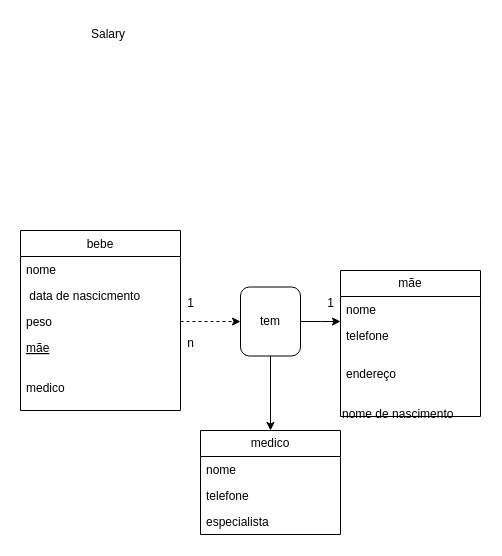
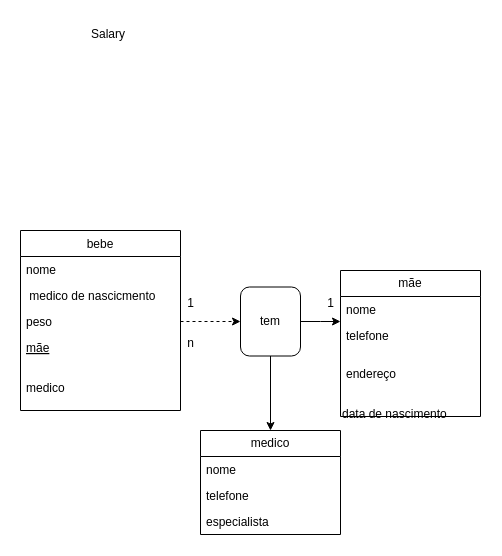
  <mxCell id="0" />
  <mxCell id="1" parent="0" />
  <mxCell id="2" value="bebe" style="swimlane;fontStyle=0;align=center;verticalAlign=top;childLayout=stackLayout;horizontal=1;startSize=26;horizontalStack=0;resizeParent=1;resizeLast=0;collapsible=1;marginBottom=0;rounded=0;shadow=0;strokeWidth=1;" parent="1" vertex="1"><mxGeometry x="20" y="230" width="160" height="180" as="geometry"><mxRectangle x="130" y="380" width="160" height="26" as="alternateBounds" /></mxGeometry></mxCell>
  <mxCell id="3" value="nome" style="text;align=left;verticalAlign=top;spacingLeft=4;spacingRight=4;overflow=hidden;rotatable=0;points=[[0,0.5],[1,0.5]];portConstraint=eastwest;" parent="2" vertex="1"><mxGeometry y="26" width="160" height="26" as="geometry" /></mxCell>
- <mxCell id="4" value=" data de nascicmento" style="text;align=left;verticalAlign=top;spacingLeft=4;spacingRight=4;overflow=hidden;rotatable=0;points=[[0,0.5],[1,0.5]];portConstraint=eastwest;rounded=0;shadow=0;html=0;" parent="2" vertex="1"><mxGeometry y="52" width="160" height="26" as="geometry" /></mxCell>
+ <mxCell id="4" value=" medico de nascicmento" style="text;align=left;verticalAlign=top;spacingLeft=4;spacingRight=4;overflow=hidden;rotatable=0;points=[[0,0.5],[1,0.5]];portConstraint=eastwest;rounded=0;shadow=0;html=0;" parent="2" vertex="1"><mxGeometry y="52" width="160" height="26" as="geometry" /></mxCell>
  <mxCell id="5" value="peso" style="text;align=left;verticalAlign=top;spacingLeft=4;spacingRight=4;overflow=hidden;rotatable=0;points=[[0,0.5],[1,0.5]];portConstraint=eastwest;" parent="2" vertex="1"><mxGeometry y="78" width="160" height="26" as="geometry" /></mxCell>
  <mxCell id="6" value="mãe" style="text;align=left;verticalAlign=top;spacingLeft=4;spacingRight=4;overflow=hidden;rotatable=0;points=[[0,0.5],[1,0.5]];portConstraint=eastwest;fontStyle=4" parent="2" vertex="1"><mxGeometry y="104" width="160" height="26" as="geometry" /></mxCell>
  <mxCell id="7" value="&#10;medico&#10;" style="text;align=left;verticalAlign=top;spacingLeft=4;spacingRight=4;overflow=hidden;rotatable=0;points=[[0,0.5],[1,0.5]];portConstraint=eastwest;" vertex="1" parent="2"><mxGeometry y="130" width="160" height="30" as="geometry" /></mxCell>
  <mxCell id="8" value="Salary" style="text;align=left;verticalAlign=top;spacingLeft=4;spacingRight=4;overflow=hidden;rotatable=0;points=[[0,0.5],[1,0.5]];portConstraint=eastwest;" parent="1" vertex="1"><mxGeometry x="85" y="20" width="160" height="26" as="geometry" /></mxCell>
  <mxCell id="9" style="edgeStyle=orthogonalEdgeStyle;rounded=0;orthogonalLoop=1;jettySize=auto;html=1;exitX=1;exitY=0.5;exitDx=0;exitDy=0;" edge="1" parent="1" source="11"><mxGeometry relative="1" as="geometry"><mxPoint x="340" y="321" as="targetPoint" /></mxGeometry></mxCell>
  <mxCell id="10" style="edgeStyle=orthogonalEdgeStyle;rounded=0;orthogonalLoop=1;jettySize=auto;html=1;exitX=0.5;exitY=1;exitDx=0;exitDy=0;" edge="1" parent="1" source="11" target="21"><mxGeometry relative="1" as="geometry"><mxPoint x="270" y="420" as="targetPoint" /></mxGeometry></mxCell>
  <mxCell id="11" value="tem" style="whiteSpace=wrap;html=1;rounded=1;" vertex="1" parent="1"><mxGeometry x="240" y="286.5" width="60" height="69" as="geometry" /></mxCell>
  <mxCell id="12" style="edgeStyle=orthogonalEdgeStyle;rounded=0;orthogonalLoop=1;jettySize=auto;html=1;exitX=1;exitY=0.5;exitDx=0;exitDy=0;dashed=1;" edge="1" parent="1" source="5" target="11"><mxGeometry relative="1" as="geometry"><mxPoint x="260" y="321" as="targetPoint" /></mxGeometry></mxCell>
  <mxCell id="13" value="mãe" style="swimlane;fontStyle=0;childLayout=stackLayout;horizontal=1;startSize=26;fillColor=none;horizontalStack=0;resizeParent=1;resizeParentMax=0;resizeLast=0;collapsible=1;marginBottom=0;whiteSpace=wrap;html=1;" vertex="1" parent="1"><mxGeometry x="340" y="270" width="140" height="146" as="geometry" /></mxCell>
  <mxCell id="14" value="nome" style="text;strokeColor=none;fillColor=none;align=left;verticalAlign=top;spacingLeft=4;spacingRight=4;overflow=hidden;rotatable=0;points=[[0,0.5],[1,0.5]];portConstraint=eastwest;whiteSpace=wrap;html=1;" vertex="1" parent="13"><mxGeometry y="26" width="140" height="26" as="geometry" /></mxCell>
  <mxCell id="15" value="telefone" style="text;strokeColor=none;fillColor=none;align=left;verticalAlign=top;spacingLeft=4;spacingRight=4;overflow=hidden;rotatable=0;points=[[0,0.5],[1,0.5]];portConstraint=eastwest;whiteSpace=wrap;html=1;" vertex="1" parent="13"><mxGeometry y="52" width="140" height="38" as="geometry" /></mxCell>
  <mxCell id="16" value="endereço" style="text;strokeColor=none;fillColor=none;align=left;verticalAlign=top;spacingLeft=4;spacingRight=4;overflow=hidden;rotatable=0;points=[[0,0.5],[1,0.5]];portConstraint=eastwest;whiteSpace=wrap;html=1;" vertex="1" parent="13"><mxGeometry y="90" width="140" height="26" as="geometry" /></mxCell>
- <mxCell id="17" value="&lt;div&gt;&lt;br&gt;&lt;/div&gt;&lt;div&gt;nome de nascimento&lt;br&gt;&lt;/div&gt;" style="text;whiteSpace=wrap;html=1;" vertex="1" parent="13"><mxGeometry y="116" width="140" height="30" as="geometry" /></mxCell>
+ <mxCell id="17" value="&lt;div&gt;&lt;br&gt;&lt;/div&gt;&lt;div&gt;data de nascimento&lt;br&gt;&lt;/div&gt;" style="text;whiteSpace=wrap;html=1;" vertex="1" parent="13"><mxGeometry y="116" width="140" height="30" as="geometry" /></mxCell>
  <mxCell id="18" value="1" style="text;html=1;align=center;verticalAlign=middle;resizable=0;points=[];autosize=1;strokeColor=none;fillColor=none;" vertex="1" parent="1"><mxGeometry x="315" y="288" width="30" height="30" as="geometry" /></mxCell>
  <mxCell id="19" value="1" style="text;html=1;align=center;verticalAlign=middle;resizable=0;points=[];autosize=1;strokeColor=none;fillColor=none;" vertex="1" parent="1"><mxGeometry x="175" y="288" width="30" height="30" as="geometry" /></mxCell>
  <mxCell id="20" value="n" style="text;html=1;align=center;verticalAlign=middle;resizable=0;points=[];autosize=1;strokeColor=none;fillColor=none;" vertex="1" parent="1"><mxGeometry x="175" y="328" width="30" height="30" as="geometry" /></mxCell>
  <mxCell id="21" value="medico" style="swimlane;fontStyle=0;childLayout=stackLayout;horizontal=1;startSize=26;fillColor=none;horizontalStack=0;resizeParent=1;resizeParentMax=0;resizeLast=0;collapsible=1;marginBottom=0;whiteSpace=wrap;html=1;" vertex="1" parent="1"><mxGeometry x="200" y="430" width="140" height="104" as="geometry" /></mxCell>
  <mxCell id="22" value="nome" style="text;strokeColor=none;fillColor=none;align=left;verticalAlign=top;spacingLeft=4;spacingRight=4;overflow=hidden;rotatable=0;points=[[0,0.5],[1,0.5]];portConstraint=eastwest;whiteSpace=wrap;html=1;" vertex="1" parent="21"><mxGeometry y="26" width="140" height="26" as="geometry" /></mxCell>
  <mxCell id="23" value="telefone" style="text;strokeColor=none;fillColor=none;align=left;verticalAlign=top;spacingLeft=4;spacingRight=4;overflow=hidden;rotatable=0;points=[[0,0.5],[1,0.5]];portConstraint=eastwest;whiteSpace=wrap;html=1;" vertex="1" parent="21"><mxGeometry y="52" width="140" height="26" as="geometry" /></mxCell>
  <mxCell id="24" value="especialista" style="text;strokeColor=none;fillColor=none;align=left;verticalAlign=top;spacingLeft=4;spacingRight=4;overflow=hidden;rotatable=0;points=[[0,0.5],[1,0.5]];portConstraint=eastwest;whiteSpace=wrap;html=1;" vertex="1" parent="21"><mxGeometry y="78" width="140" height="26" as="geometry" /></mxCell>
